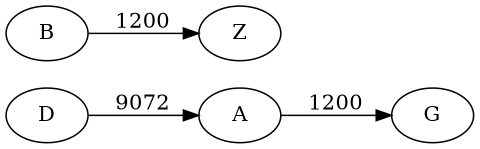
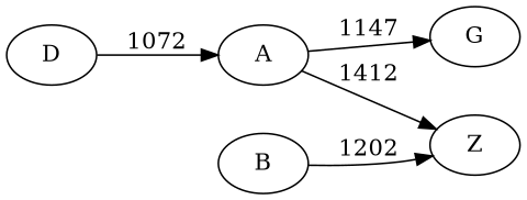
  digraph {
    rankdir=LR
    D
    A
    Z
    G
    B
-   D -> A [label=9072]
-   A -> G [label=1200]
-   B -> Z [label=1200]
+   D -> A [label=1072]
+   A -> Z [label=1412]
+   A -> G [label=1147]
+   B -> Z [label=1202]
  }
